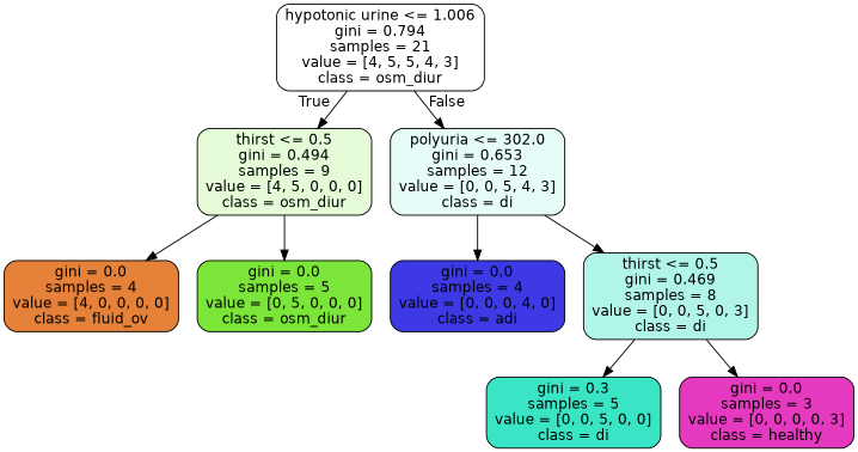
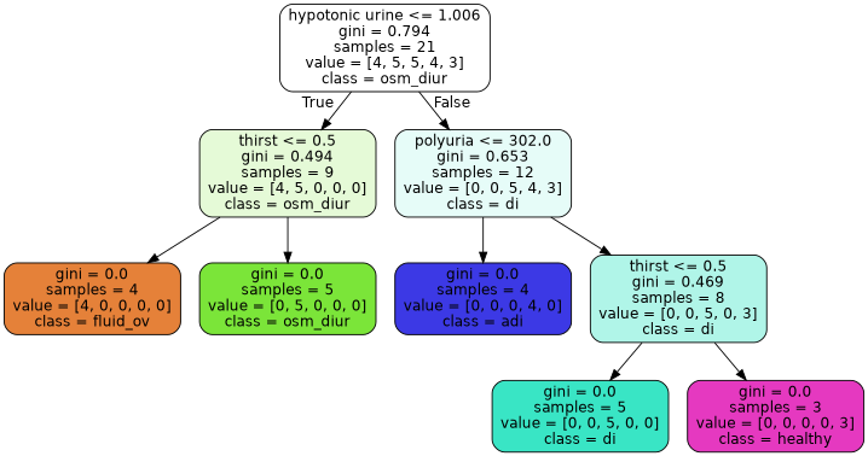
  digraph {
    node [color=black fontname=helvetica shape=box style="filled, rounded"]
    edge [fontname=helvetica]
    n1 [fillcolor="#ffffff" label="hypotonic urine <= 1.006\ngini = 0.794\nsamples = 21\nvalue = [4, 5, 5, 4, 3]\nclass = osm_diur"]
    n2 [fillcolor="#e5fad7" label="thirst <= 0.5\ngini = 0.494\nsamples = 9\nvalue = [4, 5, 0, 0, 0]\nclass = osm_diur"]
    n3 [fillcolor="#e6fcf8" label="polyuria <= 302.0\ngini = 0.653\nsamples = 12\nvalue = [0, 0, 5, 4, 3]\nclass = di"]
    n4 [fillcolor="#e58139" label="gini = 0.0\nsamples = 4\nvalue = [4, 0, 0, 0, 0]\nclass = fluid_ov"]
    n5 [fillcolor="#7be539" label="gini = 0.0\nsamples = 5\nvalue = [0, 5, 0, 0, 0]\nclass = osm_diur"]
    n6 [fillcolor="#3c39e5" label="gini = 0.0\nsamples = 4\nvalue = [0, 0, 0, 4, 0]\nclass = adi"]
    n7 [fillcolor="#b0f5e8" label="thirst <= 0.5\ngini = 0.469\nsamples = 8\nvalue = [0, 0, 5, 0, 3]\nclass = di"]
-   n8 [fillcolor="#39e5c5" label="gini = 0.3\nsamples = 5\nvalue = [0, 0, 5, 0, 0]\nclass = di"]
+   n8 [fillcolor="#39e5c5" label="gini = 0.0\nsamples = 5\nvalue = [0, 0, 5, 0, 0]\nclass = di"]
    n9 [fillcolor="#e539c0" label="gini = 0.0\nsamples = 3\nvalue = [0, 0, 0, 0, 3]\nclass = healthy"]
    n1 -> n2 [headlabel=True labelangle=45 labeldistance=2.5]
    n1 -> n3 [headlabel=False labelangle=-45 labeldistance=2.5]
    n2 -> n4
    n2 -> n5
    n3 -> n6
    n3 -> n7
    n7 -> n8
    n7 -> n9
  }
